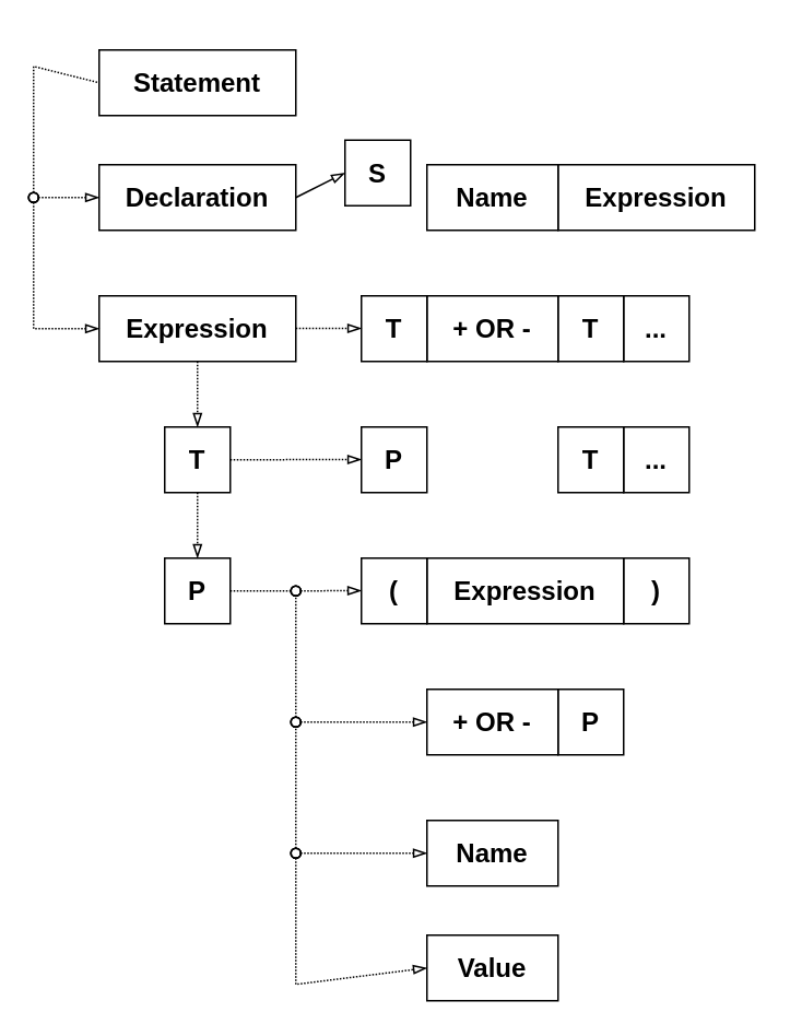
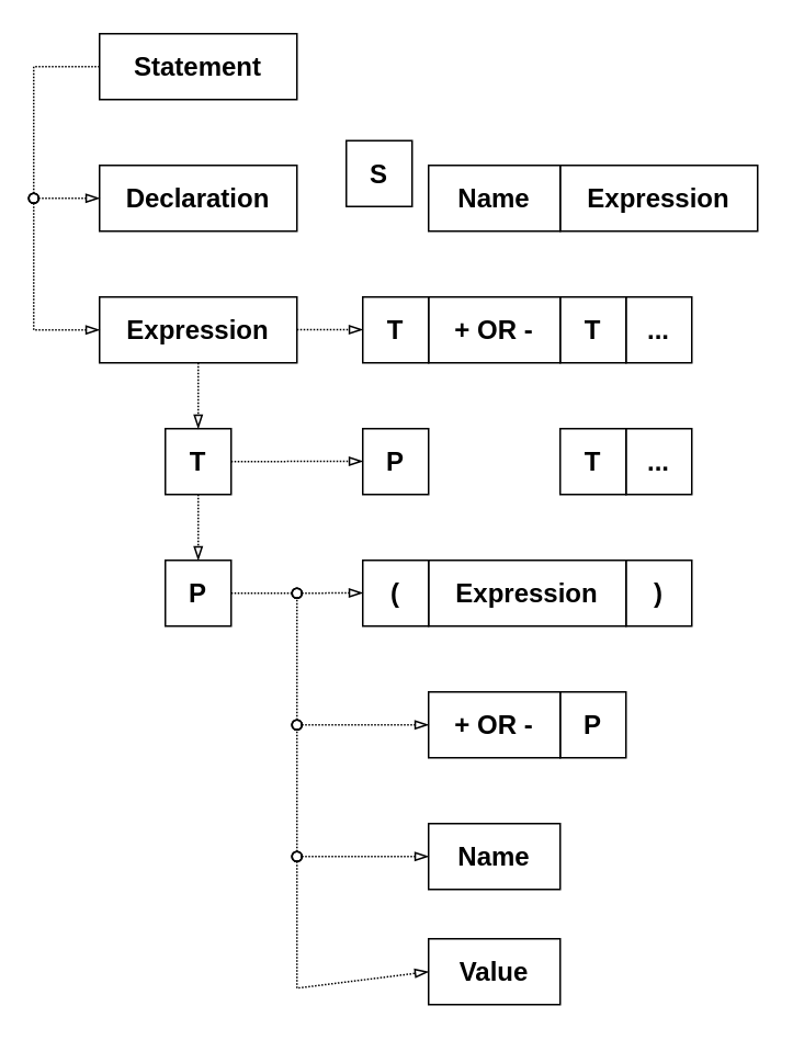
  <mxCell id="0" />
  <mxCell id="1" parent="0" />
  <mxCell id="2" value="&lt;font size=&quot;1&quot;&gt;&lt;b style=&quot;font-size: 16px;&quot;&gt;Declaration&lt;/b&gt;&lt;/font&gt;" style="text;html=1;align=center;verticalAlign=middle;whiteSpace=wrap;rounded=0;strokeColor=default;fontFamily=Helvetica;" parent="1" vertex="1"><mxGeometry x="60" y="100" width="120" height="40" as="geometry" /></mxCell>
  <mxCell id="3" value="&lt;font size=&quot;1&quot;&gt;&lt;b style=&quot;font-size: 16px;&quot;&gt;Expression&lt;/b&gt;&lt;/font&gt;" style="text;html=1;align=center;verticalAlign=middle;whiteSpace=wrap;rounded=0;strokeColor=default;fontFamily=Helvetica;" parent="1" vertex="1"><mxGeometry x="60" y="180" width="120" height="40" as="geometry" /></mxCell>
  <mxCell id="4" value="&lt;font size=&quot;1&quot;&gt;&lt;b style=&quot;font-size: 16px;&quot;&gt;S&lt;/b&gt;&lt;/font&gt;" style="text;html=1;align=center;verticalAlign=middle;whiteSpace=wrap;rounded=0;strokeColor=default;fontFamily=Helvetica;" parent="1" vertex="1"><mxGeometry x="210" y="85" width="40" height="40" as="geometry" /></mxCell>
  <mxCell id="5" value="&lt;font size=&quot;1&quot;&gt;&lt;b style=&quot;font-size: 16px;&quot;&gt;Name&lt;/b&gt;&lt;/font&gt;" style="text;html=1;align=center;verticalAlign=middle;whiteSpace=wrap;rounded=0;strokeColor=default;fontFamily=Helvetica;" parent="1" vertex="1"><mxGeometry x="260" y="100" width="80" height="40" as="geometry" /></mxCell>
  <mxCell id="6" value="&lt;font size=&quot;1&quot;&gt;&lt;b style=&quot;font-size: 16px;&quot;&gt;Expression&lt;/b&gt;&lt;/font&gt;" style="text;html=1;align=center;verticalAlign=middle;whiteSpace=wrap;rounded=0;strokeColor=default;fontFamily=Helvetica;" parent="1" vertex="1"><mxGeometry x="340" y="100" width="120" height="40" as="geometry" /></mxCell>
  <mxCell id="7" value="&lt;font size=&quot;1&quot;&gt;&lt;b style=&quot;font-size: 16px;&quot;&gt;T&lt;/b&gt;&lt;/font&gt;" style="text;html=1;align=center;verticalAlign=middle;whiteSpace=wrap;rounded=0;strokeColor=default;fontFamily=Helvetica;" parent="1" vertex="1"><mxGeometry x="220" y="180" width="40" height="40" as="geometry" /></mxCell>
  <mxCell id="8" value="&lt;font size=&quot;1&quot;&gt;&lt;b style=&quot;font-size: 16px;&quot;&gt;T&lt;/b&gt;&lt;/font&gt;" style="text;html=1;align=center;verticalAlign=middle;whiteSpace=wrap;rounded=0;strokeColor=default;fontFamily=Helvetica;" parent="1" vertex="1"><mxGeometry x="340" y="180" width="40" height="40" as="geometry" /></mxCell>
  <mxCell id="9" value="&lt;font&gt;&lt;span style=&quot;font-size: 16px;&quot;&gt;&lt;b&gt;+ OR -&lt;/b&gt;&lt;/span&gt;&lt;/font&gt;" style="text;html=1;align=center;verticalAlign=middle;whiteSpace=wrap;rounded=0;strokeColor=default;fontFamily=Helvetica;" parent="1" vertex="1"><mxGeometry x="260" y="180" width="80" height="40" as="geometry" /></mxCell>
  <mxCell id="10" value="&lt;font&gt;&lt;span style=&quot;font-size: 16px;&quot;&gt;&lt;b&gt;...&lt;/b&gt;&lt;/span&gt;&lt;/font&gt;" style="text;html=1;align=center;verticalAlign=middle;whiteSpace=wrap;rounded=0;strokeColor=default;fontFamily=Helvetica;" parent="1" vertex="1"><mxGeometry x="380" y="180" width="40" height="40" as="geometry" /></mxCell>
  <mxCell id="11" value="&lt;font size=&quot;1&quot;&gt;&lt;b style=&quot;font-size: 16px;&quot;&gt;T&lt;/b&gt;&lt;/font&gt;" style="text;html=1;align=center;verticalAlign=middle;whiteSpace=wrap;rounded=0;strokeColor=default;fontFamily=Helvetica;" parent="1" vertex="1"><mxGeometry x="340" y="260" width="40" height="40" as="geometry" /></mxCell>
  <mxCell id="12" value="&lt;font&gt;&lt;span style=&quot;font-size: 16px;&quot;&gt;&lt;b&gt;P&lt;/b&gt;&lt;/span&gt;&lt;/font&gt;" style="text;html=1;align=center;verticalAlign=middle;whiteSpace=wrap;rounded=0;strokeColor=default;fontFamily=Helvetica;" parent="1" vertex="1"><mxGeometry x="220" y="260" width="40" height="40" as="geometry" /></mxCell>
  <mxCell id="13" value="&lt;font&gt;&lt;span style=&quot;font-size: 16px;&quot;&gt;&lt;b&gt;...&lt;/b&gt;&lt;/span&gt;&lt;/font&gt;" style="text;html=1;align=center;verticalAlign=middle;whiteSpace=wrap;rounded=0;strokeColor=default;fontFamily=Helvetica;" parent="1" vertex="1"><mxGeometry x="380" y="260" width="40" height="40" as="geometry" /></mxCell>
  <mxCell id="14" value="&lt;font size=&quot;1&quot;&gt;&lt;b style=&quot;font-size: 16px;&quot;&gt;T&lt;/b&gt;&lt;/font&gt;" style="text;html=1;align=center;verticalAlign=middle;whiteSpace=wrap;rounded=0;strokeColor=default;fontFamily=Helvetica;" parent="1" vertex="1"><mxGeometry x="100" y="260" width="40" height="40" as="geometry" /></mxCell>
  <mxCell id="15" value="&lt;font&gt;&lt;span style=&quot;font-size: 16px;&quot;&gt;&lt;b&gt;P&lt;/b&gt;&lt;/span&gt;&lt;/font&gt;" style="text;html=1;align=center;verticalAlign=middle;whiteSpace=wrap;rounded=0;strokeColor=default;fontFamily=Helvetica;" parent="1" vertex="1"><mxGeometry x="100" y="340" width="40" height="40" as="geometry" /></mxCell>
  <mxCell id="16" value="&lt;font&gt;&lt;span style=&quot;font-size: 16px;&quot;&gt;&lt;b&gt;(&lt;/b&gt;&lt;/span&gt;&lt;/font&gt;" style="text;html=1;align=center;verticalAlign=middle;whiteSpace=wrap;rounded=0;strokeColor=default;fontFamily=Helvetica;" parent="1" vertex="1"><mxGeometry x="220" y="340" width="40" height="40" as="geometry" /></mxCell>
  <mxCell id="17" value="&lt;font size=&quot;1&quot;&gt;&lt;b style=&quot;font-size: 16px;&quot;&gt;Expression&lt;/b&gt;&lt;/font&gt;" style="text;html=1;align=center;verticalAlign=middle;whiteSpace=wrap;rounded=0;strokeColor=default;fontFamily=Helvetica;" parent="1" vertex="1"><mxGeometry x="260" y="340" width="120" height="40" as="geometry" /></mxCell>
  <mxCell id="18" value="&lt;font&gt;&lt;span style=&quot;font-size: 16px;&quot;&gt;&lt;b&gt;)&lt;/b&gt;&lt;/span&gt;&lt;/font&gt;" style="text;html=1;align=center;verticalAlign=middle;whiteSpace=wrap;rounded=0;strokeColor=default;fontFamily=Helvetica;" parent="1" vertex="1"><mxGeometry x="380" y="340" width="40" height="40" as="geometry" /></mxCell>
  <mxCell id="19" value="&lt;font&gt;&lt;span style=&quot;font-size: 16px;&quot;&gt;&lt;b&gt;+ OR -&lt;/b&gt;&lt;/span&gt;&lt;/font&gt;" style="text;html=1;align=center;verticalAlign=middle;whiteSpace=wrap;rounded=0;strokeColor=default;fontFamily=Helvetica;" parent="1" vertex="1"><mxGeometry x="260" y="420" width="80" height="40" as="geometry" /></mxCell>
  <mxCell id="20" value="&lt;font&gt;&lt;span style=&quot;font-size: 16px;&quot;&gt;&lt;b&gt;P&lt;/b&gt;&lt;/span&gt;&lt;/font&gt;" style="text;html=1;align=center;verticalAlign=middle;whiteSpace=wrap;rounded=0;strokeColor=default;fontFamily=Helvetica;" parent="1" vertex="1"><mxGeometry x="340" y="420" width="40" height="40" as="geometry" /></mxCell>
  <mxCell id="21" value="&lt;font size=&quot;1&quot;&gt;&lt;b style=&quot;font-size: 16px;&quot;&gt;Name&lt;/b&gt;&lt;/font&gt;" style="text;html=1;align=center;verticalAlign=middle;whiteSpace=wrap;rounded=0;strokeColor=default;fontFamily=Helvetica;" parent="1" vertex="1"><mxGeometry x="260" y="500" width="80" height="40" as="geometry" /></mxCell>
  <mxCell id="22" value="&lt;font size=&quot;1&quot;&gt;&lt;b style=&quot;font-size: 16px;&quot;&gt;Value&lt;/b&gt;&lt;/font&gt;" style="text;html=1;align=center;verticalAlign=middle;whiteSpace=wrap;rounded=0;strokeColor=default;fontFamily=Helvetica;" parent="1" vertex="1"><mxGeometry x="260" y="570" width="80" height="40" as="geometry" /></mxCell>
- <mxCell id="23" value="" style="endArrow=blockThin;html=1;rounded=0;exitX=1;exitY=0.5;exitDx=0;exitDy=0;entryX=0;entryY=0.5;entryDx=0;entryDy=0;endFill=0;fontFamily=Helvetica;" parent="1" source="2" target="4" edge="1"><mxGeometry width="50" height="50" relative="1" as="geometry"><mxPoint x="220" y="110" as="sourcePoint" /><mxPoint x="270" y="60" as="targetPoint" /></mxGeometry></mxCell>
  <mxCell id="24" value="" style="endArrow=blockThin;html=1;rounded=0;exitX=1;exitY=0.5;exitDx=0;exitDy=0;entryX=0;entryY=0.5;entryDx=0;entryDy=0;endFill=0;fontFamily=Helvetica;dashed=1;dashPattern=1 1;" parent="1" edge="1"><mxGeometry width="50" height="50" relative="1" as="geometry"><mxPoint x="180" y="199.8" as="sourcePoint" /><mxPoint x="220" y="199.8" as="targetPoint" /></mxGeometry></mxCell>
  <mxCell id="25" value="" style="endArrow=blockThin;html=1;rounded=0;exitX=1;exitY=0.5;exitDx=0;exitDy=0;entryX=0;entryY=0.5;entryDx=0;entryDy=0;endFill=0;fontFamily=Helvetica;dashed=1;dashPattern=1 1;" parent="1" source="14" edge="1"><mxGeometry width="50" height="50" relative="1" as="geometry"><mxPoint x="180" y="279.8" as="sourcePoint" /><mxPoint x="220" y="279.8" as="targetPoint" /></mxGeometry></mxCell>
  <mxCell id="26" value="" style="endArrow=blockThin;html=1;rounded=0;entryX=0;entryY=0.5;entryDx=0;entryDy=0;endFill=0;fontFamily=Helvetica;dashed=1;dashPattern=1 1;startArrow=oval;startFill=0;" parent="1" edge="1"><mxGeometry width="50" height="50" relative="1" as="geometry"><mxPoint x="180" y="360" as="sourcePoint" /><mxPoint x="220" y="359.8" as="targetPoint" /></mxGeometry></mxCell>
  <mxCell id="27" value="" style="endArrow=blockThin;html=1;rounded=0;entryX=0;entryY=0.5;entryDx=0;entryDy=0;endFill=0;fontFamily=Helvetica;dashed=1;dashPattern=1 1;startArrow=oval;startFill=0;" parent="1" target="21" edge="1"><mxGeometry width="50" height="50" relative="1" as="geometry"><mxPoint x="180" y="520" as="sourcePoint" /><mxPoint x="220" y="480" as="targetPoint" /><Array as="points" /></mxGeometry></mxCell>
  <mxCell id="28" value="" style="endArrow=blockThin;html=1;rounded=0;entryX=0;entryY=0.5;entryDx=0;entryDy=0;endFill=0;fontFamily=Helvetica;startArrow=oval;startFill=0;dashed=1;dashPattern=1 1;" parent="1" target="22" edge="1"><mxGeometry width="50" height="50" relative="1" as="geometry"><mxPoint x="180" y="520" as="sourcePoint" /><mxPoint x="220" y="540" as="targetPoint" /><Array as="points"><mxPoint x="180" y="600" /></Array></mxGeometry></mxCell>
  <mxCell id="29" value="" style="endArrow=oval;html=1;rounded=0;startArrow=oval;startFill=0;endFill=0;dashed=1;dashPattern=1 1;" parent="1" edge="1"><mxGeometry width="50" height="50" relative="1" as="geometry"><mxPoint x="180" y="440" as="sourcePoint" /><mxPoint x="180" y="360" as="targetPoint" /></mxGeometry></mxCell>
  <mxCell id="30" value="" style="endArrow=oval;html=1;rounded=0;startArrow=oval;startFill=0;endFill=0;dashed=1;dashPattern=1 1;" parent="1" edge="1"><mxGeometry width="50" height="50" relative="1" as="geometry"><mxPoint x="180" y="520" as="sourcePoint" /><mxPoint x="180" y="440" as="targetPoint" /></mxGeometry></mxCell>
  <mxCell id="31" value="" style="endArrow=none;html=1;rounded=0;startArrow=oval;startFill=0;endFill=0;dashed=1;dashPattern=1 1;entryX=1;entryY=0.5;entryDx=0;entryDy=0;" parent="1" target="15" edge="1"><mxGeometry width="50" height="50" relative="1" as="geometry"><mxPoint x="180" y="360" as="sourcePoint" /><mxPoint x="210" y="390" as="targetPoint" /></mxGeometry></mxCell>
  <mxCell id="32" value="" style="endArrow=blockThin;html=1;rounded=0;exitX=0.5;exitY=1;exitDx=0;exitDy=0;entryX=0.5;entryY=0;entryDx=0;entryDy=0;endFill=0;fontFamily=Helvetica;dashed=1;dashPattern=1 1;" parent="1" source="3" target="14" edge="1"><mxGeometry width="50" height="50" relative="1" as="geometry"><mxPoint x="190" y="209.8" as="sourcePoint" /><mxPoint x="230" y="209.8" as="targetPoint" /></mxGeometry></mxCell>
  <mxCell id="33" value="" style="endArrow=blockThin;html=1;rounded=0;exitX=0.5;exitY=1;exitDx=0;exitDy=0;entryX=0.5;entryY=0;entryDx=0;entryDy=0;endFill=0;fontFamily=Helvetica;dashed=1;dashPattern=1 1;" parent="1" source="14" target="15" edge="1"><mxGeometry width="50" height="50" relative="1" as="geometry"><mxPoint x="150" y="290" as="sourcePoint" /><mxPoint x="230" y="289.8" as="targetPoint" /></mxGeometry></mxCell>
- <mxCell id="34" value="&lt;font size=&quot;1&quot;&gt;&lt;b style=&quot;font-size: 16px;&quot;&gt;Statement&lt;/b&gt;&lt;/font&gt;" style="text;html=1;align=center;verticalAlign=middle;whiteSpace=wrap;rounded=0;strokeColor=default;fontFamily=Helvetica;" parent="1" vertex="1"><mxGeometry x="60" y="30" width="120" height="40" as="geometry" /></mxCell>
+ <mxCell id="34" value="&lt;font size=&quot;1&quot;&gt;&lt;b style=&quot;font-size: 16px;&quot;&gt;Statement&lt;/b&gt;&lt;/font&gt;" style="text;html=1;align=center;verticalAlign=middle;whiteSpace=wrap;rounded=0;strokeColor=default;fontFamily=Helvetica;" parent="1" vertex="1"><mxGeometry x="60" y="20" width="120" height="40" as="geometry" /></mxCell>
  <mxCell id="35" value="" style="endArrow=blockThin;html=1;rounded=0;entryX=0;entryY=0.5;entryDx=0;entryDy=0;endFill=0;fontFamily=Helvetica;dashed=1;dashPattern=1 1;startArrow=oval;startFill=0;" parent="1" edge="1"><mxGeometry width="50" height="50" relative="1" as="geometry"><mxPoint x="20" y="120" as="sourcePoint" /><mxPoint x="60" y="200" as="targetPoint" /><Array as="points"><mxPoint x="20" y="200" /></Array></mxGeometry></mxCell>
  <mxCell id="36" value="" style="endArrow=blockThin;html=1;rounded=0;entryX=0;entryY=0.5;entryDx=0;entryDy=0;endFill=0;fontFamily=Helvetica;dashed=1;dashPattern=1 1;startArrow=oval;startFill=0;" parent="1" target="2" edge="1"><mxGeometry width="50" height="50" relative="1" as="geometry"><mxPoint x="20" y="120" as="sourcePoint" /><mxPoint x="90" y="160" as="targetPoint" /></mxGeometry></mxCell>
  <mxCell id="37" value="" style="endArrow=none;html=1;rounded=0;dashed=1;dashPattern=1 1;startArrow=oval;startFill=0;entryX=0;entryY=0.5;entryDx=0;entryDy=0;" parent="1" target="34" edge="1"><mxGeometry width="50" height="50" relative="1" as="geometry"><mxPoint x="20" y="120" as="sourcePoint" /><mxPoint x="-10" y="50" as="targetPoint" /><Array as="points"><mxPoint x="20" y="40" /></Array></mxGeometry></mxCell>
  <mxCell id="38" value="" style="endArrow=blockThin;html=1;rounded=0;entryX=0;entryY=0.5;entryDx=0;entryDy=0;endFill=0;fontFamily=Helvetica;dashed=1;dashPattern=1 1;startArrow=oval;startFill=0;" parent="1" edge="1"><mxGeometry width="50" height="50" relative="1" as="geometry"><mxPoint x="180" y="440" as="sourcePoint" /><mxPoint x="260" y="440" as="targetPoint" /><Array as="points" /></mxGeometry></mxCell>
